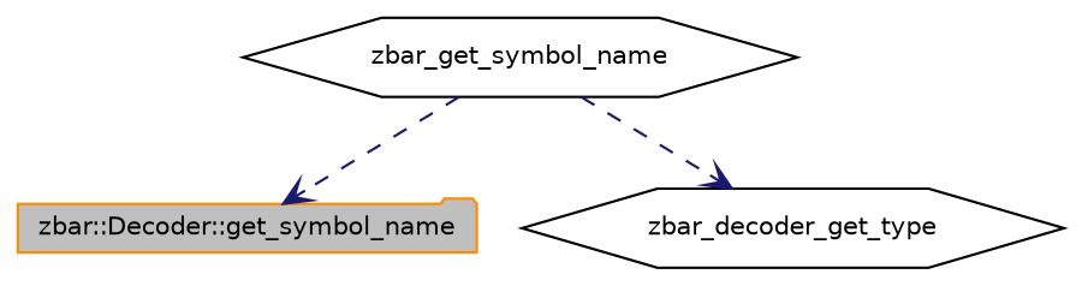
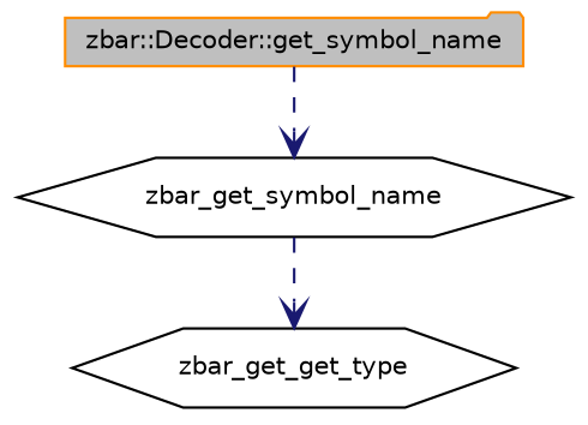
  digraph {
    rankdir=TB
    node [color=black fillcolor=white fontname=Helvetica fontsize=10 shape=hexagon style=filled]
    edge [arrowhead=vee color=midnightblue fontname=Helvetica fontsize=10 labelfontname=Helvetica labelfontsize=10 style=dashed]
    n1 [color=darkorange fillcolor=grey75 fontcolor=black height=0.2 label="zbar::Decoder::get_symbol_name" shape=folder width=0.4]
    n2 [height=0.2 label=zbar_get_symbol_name width=0.4]
-   n3 [height=0.2 label=zbar_decoder_get_type width=0.4]
-   n2 -> n1
+   n3 [height=0.2 label=zbar_get_get_type width=0.4]
+   n1 -> n2
    n2 -> n3
  }
